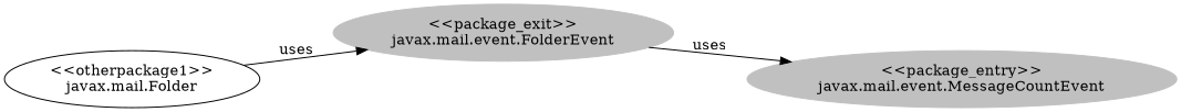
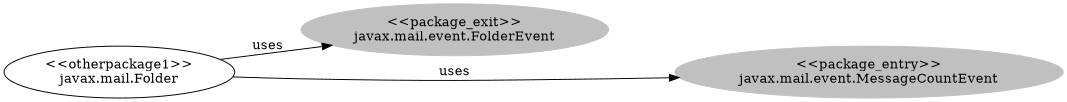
  digraph {
    rankdir=LR
    node [color=grey style=filled]
    n1 [label="<<package_exit>>\njavax.mail.event.FolderEvent"]
    n2 [label="<<otherpackage1>>\njavax.mail.Folder" color="" style=""]
    n3 [label="<<package_entry>>\njavax.mail.event.MessageCountEvent"]
    n2 -> n1 [label=uses]
-   n1 -> n3 [label=uses]
+   n2 -> n3 [label=uses]
  }
